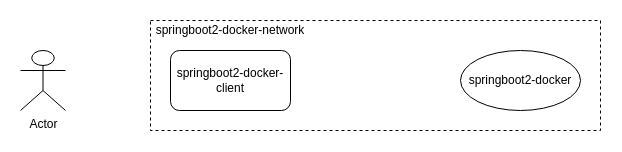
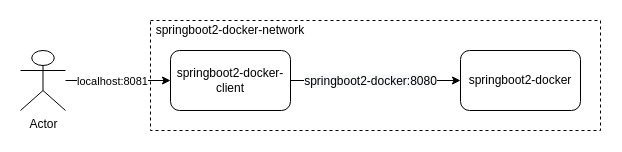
  <mxCell id="0" />
  <mxCell id="1" parent="0" />
  <mxCell id="2" value="" style="rounded=0;whiteSpace=wrap;html=1;dashed=1;fillColor=none;" vertex="1" parent="1"><mxGeometry x="150" y="20" width="450" height="110" as="geometry" /></mxCell>
+ <mxCell id="3" style="rounded=0;orthogonalLoop=1;jettySize=auto;html=1;" edge="1" parent="1" source="5" target="6"><mxGeometry relative="1" as="geometry"><Array as="points"><mxPoint x="400" y="80" /></Array></mxGeometry></mxCell>
+ <mxCell id="4" value="&lt;span style=&quot;font-size: 12px ; background-color: rgb(248 , 249 , 250)&quot;&gt;springboot2-docker:8080&lt;/span&gt;" style="edgeLabel;html=1;align=center;verticalAlign=middle;resizable=0;points=[];" vertex="1" connectable="0" parent="3"><mxGeometry x="0.18" relative="1" as="geometry"><mxPoint x="-20.57" as="offset" /></mxGeometry></mxCell>
  <mxCell id="5" value="springboot2-docker-client" style="rounded=1;whiteSpace=wrap;html=1;" vertex="1" parent="1"><mxGeometry x="170" y="50" width="120" height="60" as="geometry" /></mxCell>
- <mxCell id="6" value="springboot2-docker" style="ellipse;whiteSpace=wrap;html=1;" vertex="1" parent="1"><mxGeometry x="460" y="50" width="120" height="60" as="geometry" /></mxCell>
+ <mxCell id="6" value="springboot2-docker" style="rounded=1;whiteSpace=wrap;html=1;" vertex="1" parent="1"><mxGeometry x="460" y="50" width="120" height="60" as="geometry" /></mxCell>
  <mxCell id="7" value="springboot2-docker-network" style="text;html=1;strokeColor=none;fillColor=none;align=center;verticalAlign=middle;whiteSpace=wrap;rounded=0;dashed=1;" vertex="1" parent="1"><mxGeometry x="150" y="20" width="160" height="20" as="geometry" /></mxCell>
+ <mxCell id="8" style="edgeStyle=none;rounded=0;orthogonalLoop=1;jettySize=auto;html=1;" edge="1" parent="1" source="10" target="5"><mxGeometry relative="1" as="geometry" /></mxCell>
+ <mxCell id="9" value="localhost:8081" style="edgeLabel;html=1;align=center;verticalAlign=middle;resizable=0;points=[];" vertex="1" connectable="0" parent="8"><mxGeometry x="-0.573" y="-2" relative="1" as="geometry"><mxPoint x="24.29" y="-2" as="offset" /></mxGeometry></mxCell>
  <mxCell id="10" value="Actor" style="shape=umlActor;verticalLabelPosition=bottom;verticalAlign=top;html=1;outlineConnect=0;fillColor=none;" vertex="1" parent="1"><mxGeometry x="20" y="50" width="45" height="60" as="geometry" /></mxCell>
